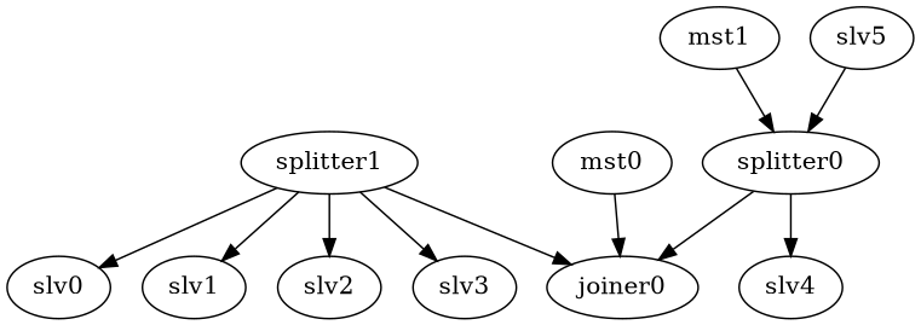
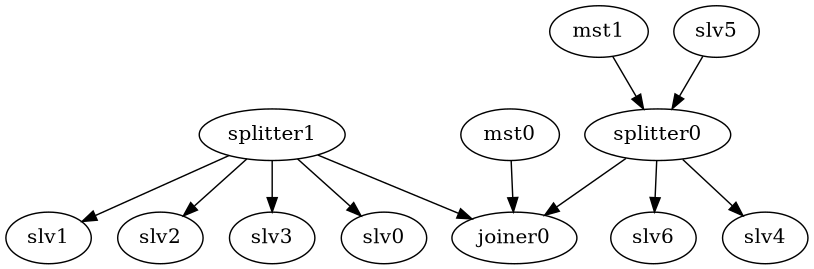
  digraph {
    mst0
    joiner0
    splitter1
    slv0
    slv1
    slv2
    slv3
    mst1
    splitter0
    slv4
+   slv6
    slv5
    mst0 -> joiner0
    splitter1 -> joiner0
    splitter1 -> slv0
    splitter1 -> slv1
    splitter1 -> slv2
    splitter1 -> slv3
    mst1 -> splitter0
    splitter0 -> joiner0
    splitter0 -> slv4
+   splitter0 -> slv6
    slv5 -> splitter0
  }
